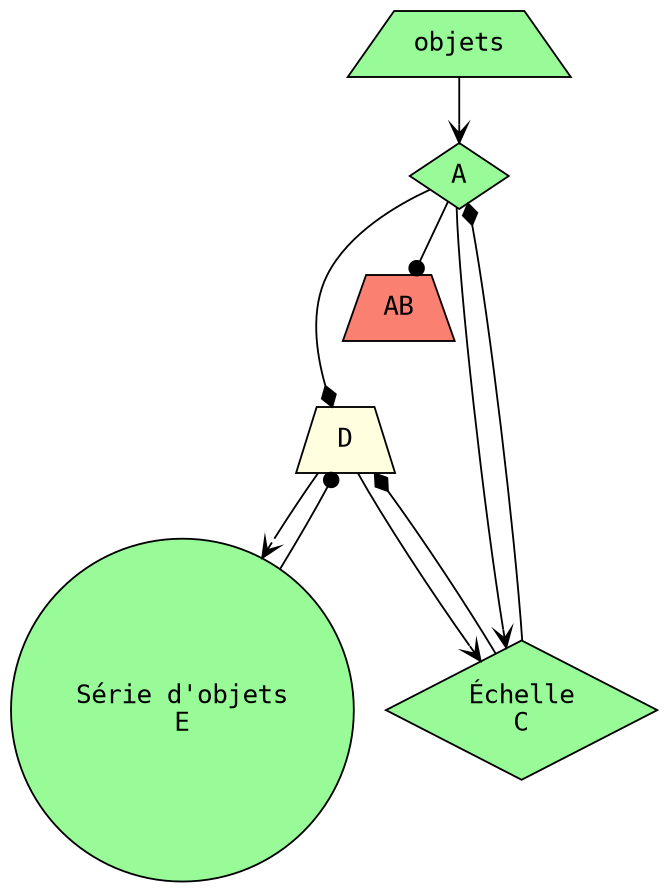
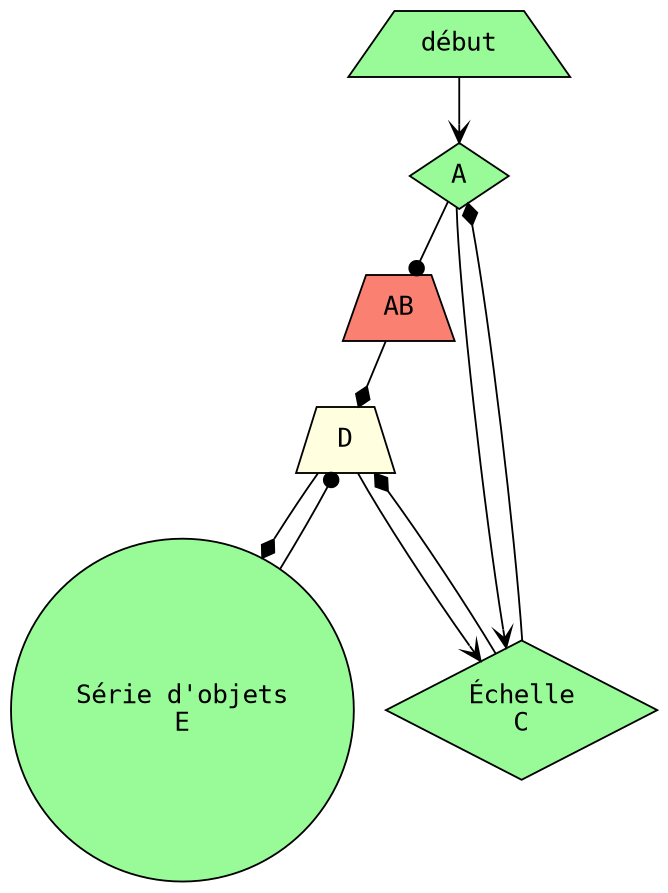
  digraph {
    fontname="DejaVu Sans Mono"
    node [fillcolor=palegreen fontname="DejaVu Sans Mono" shape=trapezium style=filled]
    edge [arrowhead=diamond fontname="DejaVu Sans Mono"]
-   n1 [label=objets]
+   n1 [label="début"]
    n2 [label=A shape=diamond]
    n3 [fillcolor=lightyellow label=D]
    n4 [fillcolor=salmon label=AB]
    n5 [label="Échelle\nC" shape=diamond]
    n6 [label="Série d'objets\nE" shape=circle]
    n1 -> n2 [arrowhead=vee]
-   n2 -> n3
+   n4 -> n3
    n2 -> n4 [arrowhead=dot]
    n2 -> n5 [arrowhead=vee]
    n3 -> n5 [arrowhead=vee]
-   n3 -> n6 [arrowhead=vee]
+   n3 -> n6
    n5 -> n2
    n5 -> n3
    n6 -> n3 [arrowhead=dot]
  }
